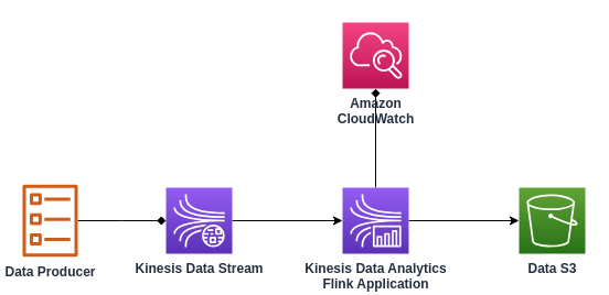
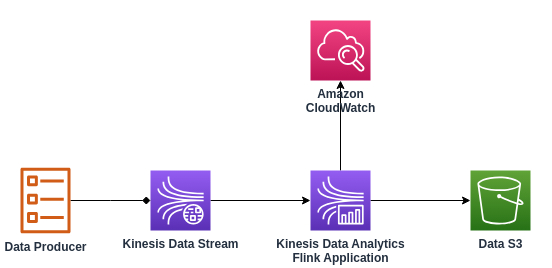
  <mxCell id="0" />
  <mxCell id="1" parent="0" />
  <mxCell id="2" style="edgeStyle=orthogonalEdgeStyle;rounded=0;orthogonalLoop=1;jettySize=auto;html=1;" parent="1" source="3" target="6" edge="1"><mxGeometry relative="1" as="geometry" /></mxCell>
  <mxCell id="3" value="Kinesis Data Stream" style="outlineConnect=0;fontColor=#232F3E;gradientColor=#945DF2;gradientDirection=north;fillColor=#5A30B5;strokeColor=#ffffff;dashed=0;verticalLabelPosition=bottom;verticalAlign=top;align=center;html=1;fontSize=12;fontStyle=1;aspect=fixed;shape=mxgraph.aws4.resourceIcon;resIcon=mxgraph.aws4.kinesis_data_streams;" parent="1" vertex="1"><mxGeometry x="150" y="170" width="60" height="60" as="geometry" /></mxCell>
  <mxCell id="4" style="edgeStyle=orthogonalEdgeStyle;rounded=0;orthogonalLoop=1;jettySize=auto;html=1;" parent="1" source="6" target="7" edge="1"><mxGeometry relative="1" as="geometry" /></mxCell>
- <mxCell id="5" style="edgeStyle=orthogonalEdgeStyle;rounded=0;orthogonalLoop=1;jettySize=auto;html=1;endArrow=diamond;" parent="1" source="6" target="10" edge="1"><mxGeometry relative="1" as="geometry" /></mxCell>
+ <mxCell id="5" style="edgeStyle=orthogonalEdgeStyle;rounded=0;orthogonalLoop=1;jettySize=auto;html=1;" parent="1" source="6" target="10" edge="1"><mxGeometry relative="1" as="geometry" /></mxCell>
  <mxCell id="6" value="Kinesis Data Analytics &lt;br&gt;Flink Application" style="outlineConnect=0;fontColor=#232F3E;gradientColor=#945DF2;gradientDirection=north;fillColor=#5A30B5;strokeColor=#ffffff;dashed=0;verticalLabelPosition=bottom;verticalAlign=top;align=center;html=1;fontSize=12;fontStyle=1;aspect=fixed;shape=mxgraph.aws4.resourceIcon;resIcon=mxgraph.aws4.kinesis_data_analytics;" parent="1" vertex="1"><mxGeometry x="310" y="170" width="60" height="60" as="geometry" /></mxCell>
  <mxCell id="7" value="Data S3" style="outlineConnect=0;fontColor=#232F3E;gradientColor=#60A337;gradientDirection=north;fillColor=#277116;strokeColor=#ffffff;dashed=0;verticalLabelPosition=bottom;verticalAlign=top;align=center;html=1;fontSize=12;fontStyle=1;aspect=fixed;shape=mxgraph.aws4.resourceIcon;resIcon=mxgraph.aws4.s3;" parent="1" vertex="1"><mxGeometry x="470" y="170" width="60" height="60" as="geometry" /></mxCell>
  <mxCell id="8" style="edgeStyle=orthogonalEdgeStyle;rounded=0;orthogonalLoop=1;jettySize=auto;html=1;endArrow=diamond;" parent="1" source="9" target="3" edge="1"><mxGeometry relative="1" as="geometry" /></mxCell>
  <mxCell id="9" value="Data Producer" style="outlineConnect=0;fontColor=#232F3E;gradientColor=none;fillColor=#D05C17;strokeColor=none;dashed=0;verticalLabelPosition=bottom;verticalAlign=top;align=center;html=1;fontSize=12;fontStyle=1;aspect=fixed;pointerEvents=1;shape=mxgraph.aws4.ecs_task;" parent="1" vertex="1"><mxGeometry x="20" y="167" width="50" height="66" as="geometry" /></mxCell>
  <mxCell id="10" value="Amazon &lt;br&gt;CloudWatch" style="outlineConnect=0;fontColor=#232F3E;gradientColor=#F34482;gradientDirection=north;fillColor=#BC1356;strokeColor=#ffffff;dashed=0;verticalLabelPosition=bottom;verticalAlign=top;align=center;html=1;fontSize=12;fontStyle=1;aspect=fixed;shape=mxgraph.aws4.resourceIcon;resIcon=mxgraph.aws4.cloudwatch;" parent="1" vertex="1"><mxGeometry x="310" y="20" width="60" height="60" as="geometry" /></mxCell>
